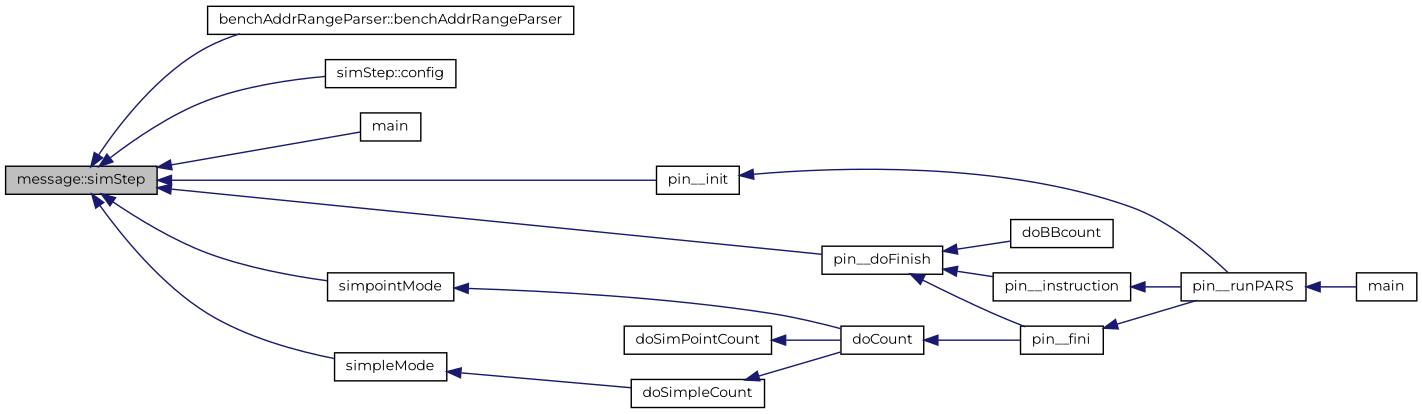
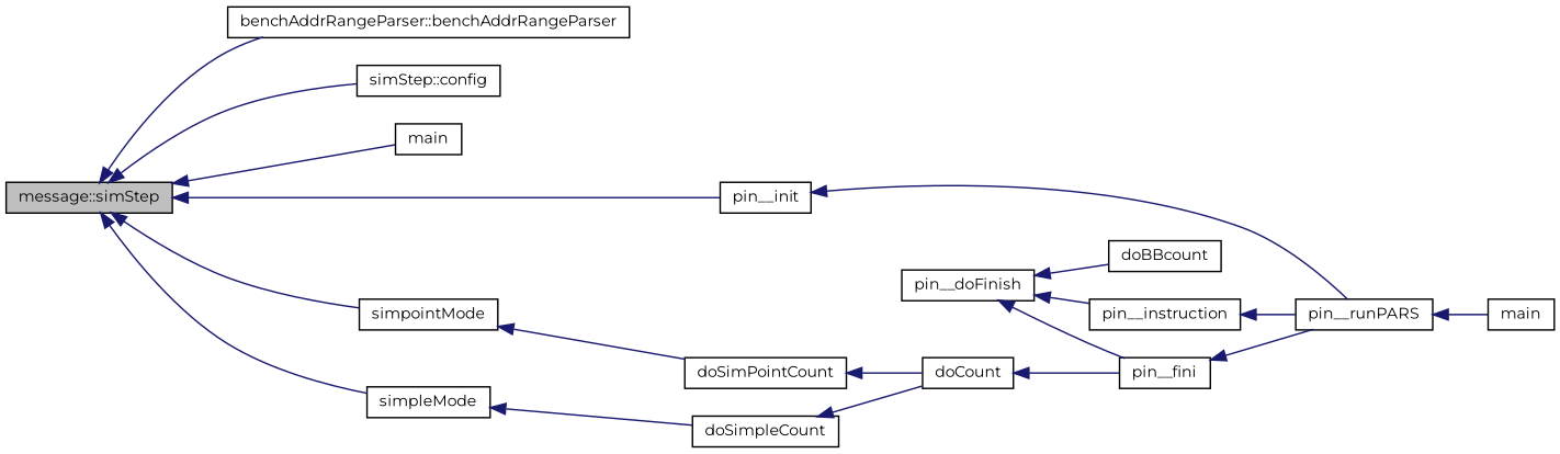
  digraph {
    fontname=Montserrat
    rankdir=LR
    node [color=black fillcolor=white fontname=Montserrat fontsize=10 shape=record style=filled]
    edge [color=midnightblue dir=back fontname=Montserrat fontsize=10 labelfontname=Helvetica labelfontsize=10 style=solid]
    n1 [fillcolor=grey75 fontcolor=black height=0.2 label="message::simStep" width=0.4]
    n2 [height=0.2 label="benchAddrRangeParser::benchAddrRangeParser" width=0.4]
    n3 [height=0.2 label="simStep::config" width=0.4]
    n4 [height=0.2 label=main width=0.4]
    n5 [height=0.2 label=pin__doFinish width=0.4]
    n6 [height=0.2 label=pin__init width=0.4]
    n7 [height=0.2 label=simpleMode width=0.4]
    n8 [height=0.2 label=simpointMode width=0.4]
    n9 [height=0.2 label=doBBcount width=0.4]
    n10 [height=0.2 label=pin__fini width=0.4]
    n11 [height=0.2 label=pin__instruction width=0.4]
    n12 [height=0.2 label=pin__runPARS width=0.4]
    n13 [height=0.2 label=doSimpleCount width=0.4]
    n14 [height=0.2 label=doSimPointCount width=0.4]
    n15 [height=0.2 label=main width=0.4]
    n16 [height=0.2 label=doCount width=0.4]
    n1 -> n2
    n1 -> n3
    n1 -> n4
-   n1 -> n5
    n1 -> n6
    n1 -> n7
    n1 -> n8
    n5 -> n9
    n5 -> n10
    n5 -> n11
    n6 -> n12
    n7 -> n13
-   n8 -> n16
+   n8 -> n14
    n10 -> n12
    n11 -> n12
    n12 -> n15
    n13 -> n16
    n14 -> n16
    n16 -> n10
  }
